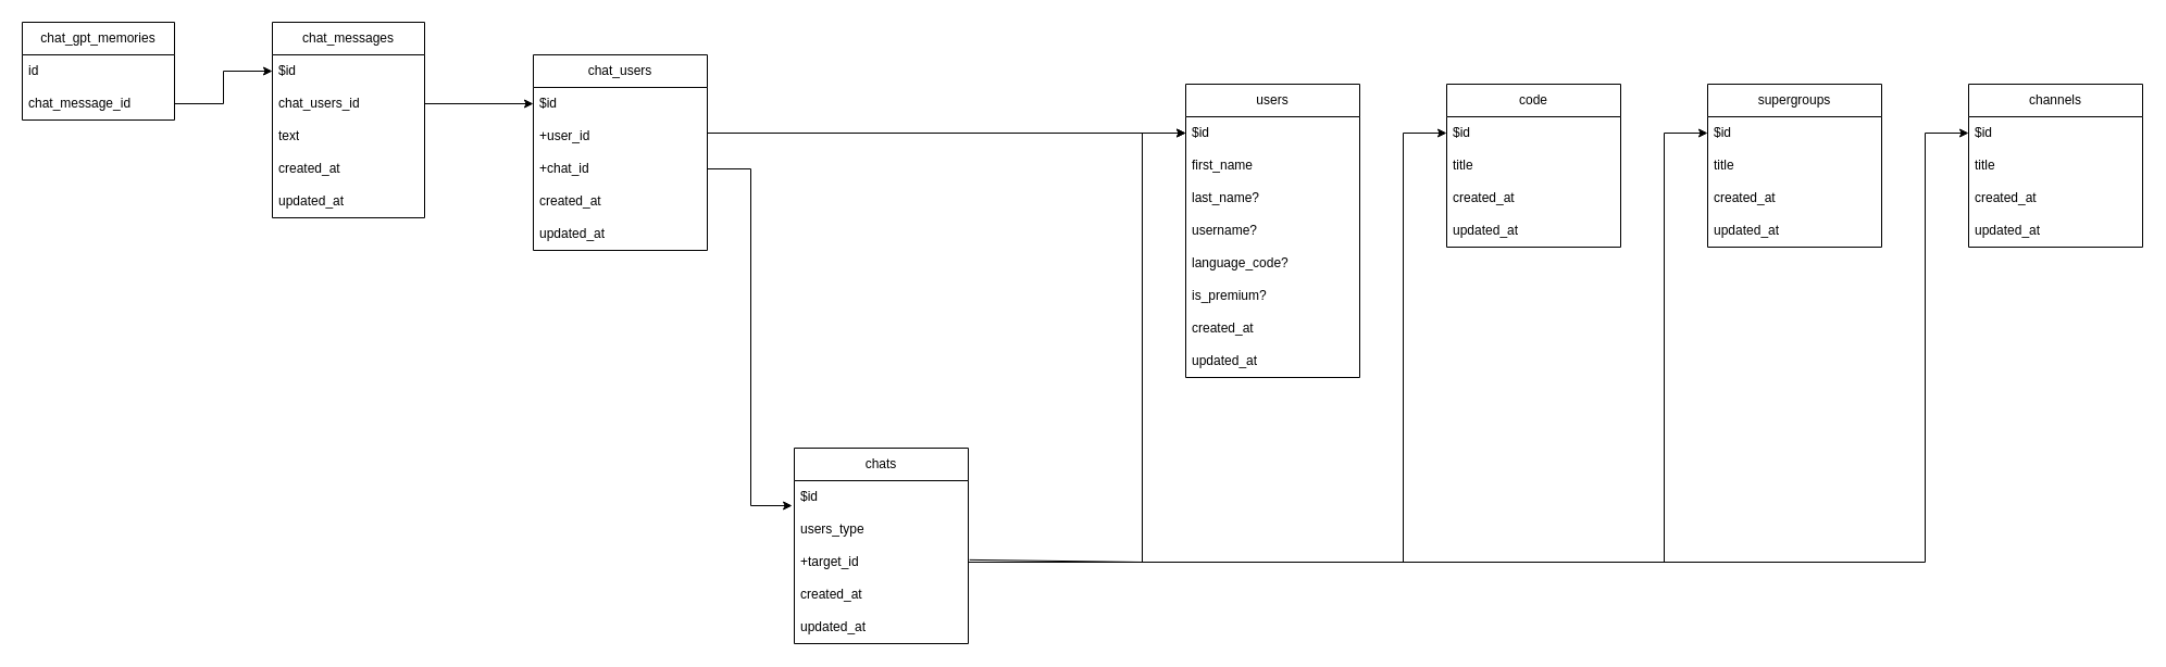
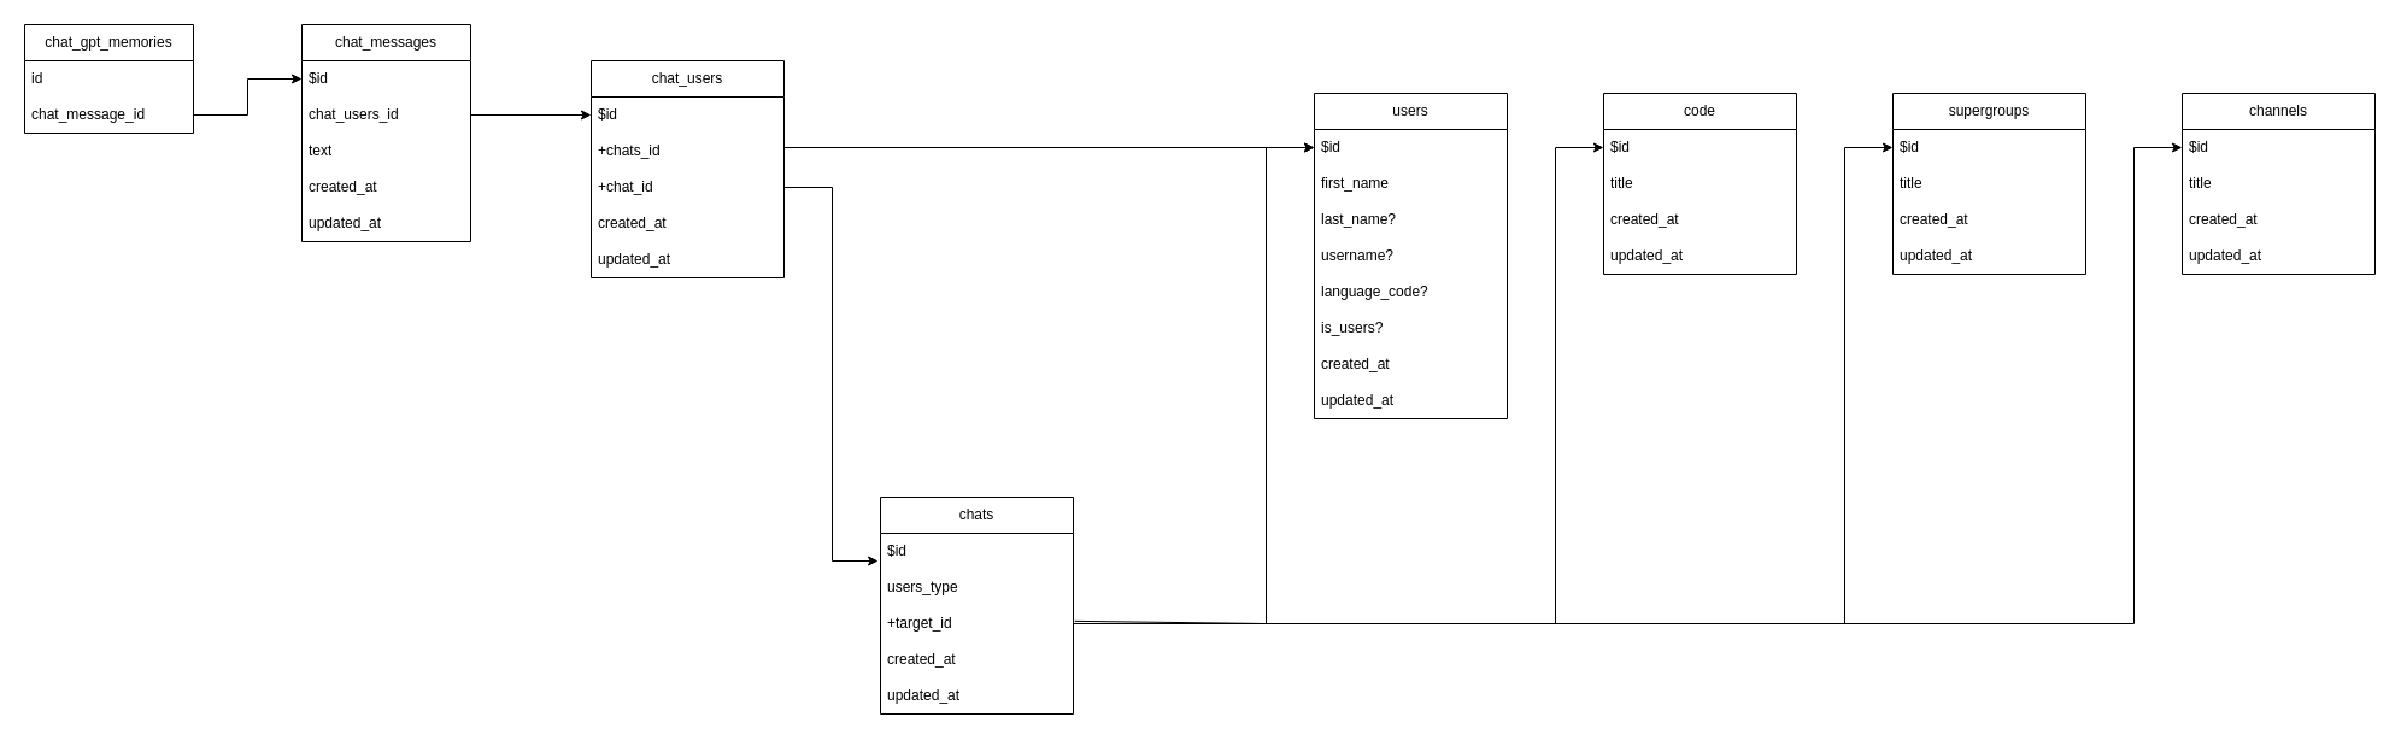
  <mxCell id="0" />
  <mxCell id="1" parent="0" />
  <mxCell id="2" value="users" style="swimlane;fontStyle=0;childLayout=stackLayout;horizontal=1;startSize=30;horizontalStack=0;resizeParent=1;resizeParentMax=0;resizeLast=0;collapsible=1;marginBottom=0;whiteSpace=wrap;html=1;" parent="1" vertex="1"><mxGeometry x="1090" y="77" width="160" height="270" as="geometry" /></mxCell>
  <mxCell id="3" value="$id" style="text;strokeColor=none;fillColor=none;align=left;verticalAlign=middle;spacingLeft=4;spacingRight=4;overflow=hidden;points=[[0,0.5],[1,0.5]];portConstraint=eastwest;rotatable=0;whiteSpace=wrap;html=1;" parent="2" vertex="1"><mxGeometry y="30" width="160" height="30" as="geometry" /></mxCell>
  <mxCell id="4" value="first_name" style="text;strokeColor=none;fillColor=none;align=left;verticalAlign=middle;spacingLeft=4;spacingRight=4;overflow=hidden;points=[[0,0.5],[1,0.5]];portConstraint=eastwest;rotatable=0;whiteSpace=wrap;html=1;" parent="2" vertex="1"><mxGeometry y="60" width="160" height="30" as="geometry" /></mxCell>
  <mxCell id="5" value="last_name?" style="text;strokeColor=none;fillColor=none;align=left;verticalAlign=middle;spacingLeft=4;spacingRight=4;overflow=hidden;points=[[0,0.5],[1,0.5]];portConstraint=eastwest;rotatable=0;whiteSpace=wrap;html=1;" parent="2" vertex="1"><mxGeometry y="90" width="160" height="30" as="geometry" /></mxCell>
  <mxCell id="6" value="username?" style="text;strokeColor=none;fillColor=none;align=left;verticalAlign=middle;spacingLeft=4;spacingRight=4;overflow=hidden;points=[[0,0.5],[1,0.5]];portConstraint=eastwest;rotatable=0;whiteSpace=wrap;html=1;" parent="2" vertex="1"><mxGeometry y="120" width="160" height="30" as="geometry" /></mxCell>
  <mxCell id="7" value="language_code?" style="text;strokeColor=none;fillColor=none;align=left;verticalAlign=middle;spacingLeft=4;spacingRight=4;overflow=hidden;points=[[0,0.5],[1,0.5]];portConstraint=eastwest;rotatable=0;whiteSpace=wrap;html=1;" parent="2" vertex="1"><mxGeometry y="150" width="160" height="30" as="geometry" /></mxCell>
- <mxCell id="8" value="is_premium?" style="text;strokeColor=none;fillColor=none;align=left;verticalAlign=middle;spacingLeft=4;spacingRight=4;overflow=hidden;points=[[0,0.5],[1,0.5]];portConstraint=eastwest;rotatable=0;whiteSpace=wrap;html=1;" parent="2" vertex="1"><mxGeometry y="180" width="160" height="30" as="geometry" /></mxCell>
+ <mxCell id="8" value="is_users?" style="text;strokeColor=none;fillColor=none;align=left;verticalAlign=middle;spacingLeft=4;spacingRight=4;overflow=hidden;points=[[0,0.5],[1,0.5]];portConstraint=eastwest;rotatable=0;whiteSpace=wrap;html=1;" parent="2" vertex="1"><mxGeometry y="180" width="160" height="30" as="geometry" /></mxCell>
  <mxCell id="9" value="created_at" style="text;strokeColor=none;fillColor=none;align=left;verticalAlign=middle;spacingLeft=4;spacingRight=4;overflow=hidden;points=[[0,0.5],[1,0.5]];portConstraint=eastwest;rotatable=0;whiteSpace=wrap;html=1;" parent="2" vertex="1"><mxGeometry y="210" width="160" height="30" as="geometry" /></mxCell>
  <mxCell id="10" value="updated_at" style="text;strokeColor=none;fillColor=none;align=left;verticalAlign=middle;spacingLeft=4;spacingRight=4;overflow=hidden;points=[[0,0.5],[1,0.5]];portConstraint=eastwest;rotatable=0;whiteSpace=wrap;html=1;" parent="2" vertex="1"><mxGeometry y="240" width="160" height="30" as="geometry" /></mxCell>
  <mxCell id="11" value="code" style="swimlane;fontStyle=0;childLayout=stackLayout;horizontal=1;startSize=30;horizontalStack=0;resizeParent=1;resizeParentMax=0;resizeLast=0;collapsible=1;marginBottom=0;whiteSpace=wrap;html=1;" parent="1" vertex="1"><mxGeometry x="1330" y="77" width="160" height="150" as="geometry" /></mxCell>
  <mxCell id="12" value="$id" style="text;strokeColor=none;fillColor=none;align=left;verticalAlign=middle;spacingLeft=4;spacingRight=4;overflow=hidden;points=[[0,0.5],[1,0.5]];portConstraint=eastwest;rotatable=0;whiteSpace=wrap;html=1;" parent="11" vertex="1"><mxGeometry y="30" width="160" height="30" as="geometry" /></mxCell>
  <mxCell id="13" value="title" style="text;strokeColor=none;fillColor=none;align=left;verticalAlign=middle;spacingLeft=4;spacingRight=4;overflow=hidden;points=[[0,0.5],[1,0.5]];portConstraint=eastwest;rotatable=0;whiteSpace=wrap;html=1;" parent="11" vertex="1"><mxGeometry y="60" width="160" height="30" as="geometry" /></mxCell>
  <mxCell id="14" value="created_at" style="text;strokeColor=none;fillColor=none;align=left;verticalAlign=middle;spacingLeft=4;spacingRight=4;overflow=hidden;points=[[0,0.5],[1,0.5]];portConstraint=eastwest;rotatable=0;whiteSpace=wrap;html=1;" parent="11" vertex="1"><mxGeometry y="90" width="160" height="30" as="geometry" /></mxCell>
  <mxCell id="15" value="updated_at" style="text;strokeColor=none;fillColor=none;align=left;verticalAlign=middle;spacingLeft=4;spacingRight=4;overflow=hidden;points=[[0,0.5],[1,0.5]];portConstraint=eastwest;rotatable=0;whiteSpace=wrap;html=1;" parent="11" vertex="1"><mxGeometry y="120" width="160" height="30" as="geometry" /></mxCell>
  <mxCell id="16" value="channels" style="swimlane;fontStyle=0;childLayout=stackLayout;horizontal=1;startSize=30;horizontalStack=0;resizeParent=1;resizeParentMax=0;resizeLast=0;collapsible=1;marginBottom=0;whiteSpace=wrap;html=1;" parent="1" vertex="1"><mxGeometry x="1810" y="77" width="160" height="150" as="geometry" /></mxCell>
  <mxCell id="17" value="$id" style="text;strokeColor=none;fillColor=none;align=left;verticalAlign=middle;spacingLeft=4;spacingRight=4;overflow=hidden;points=[[0,0.5],[1,0.5]];portConstraint=eastwest;rotatable=0;whiteSpace=wrap;html=1;" parent="16" vertex="1"><mxGeometry y="30" width="160" height="30" as="geometry" /></mxCell>
  <mxCell id="18" value="title" style="text;strokeColor=none;fillColor=none;align=left;verticalAlign=middle;spacingLeft=4;spacingRight=4;overflow=hidden;points=[[0,0.5],[1,0.5]];portConstraint=eastwest;rotatable=0;whiteSpace=wrap;html=1;" parent="16" vertex="1"><mxGeometry y="60" width="160" height="30" as="geometry" /></mxCell>
  <mxCell id="19" value="created_at" style="text;strokeColor=none;fillColor=none;align=left;verticalAlign=middle;spacingLeft=4;spacingRight=4;overflow=hidden;points=[[0,0.5],[1,0.5]];portConstraint=eastwest;rotatable=0;whiteSpace=wrap;html=1;" parent="16" vertex="1"><mxGeometry y="90" width="160" height="30" as="geometry" /></mxCell>
  <mxCell id="20" value="updated_at" style="text;strokeColor=none;fillColor=none;align=left;verticalAlign=middle;spacingLeft=4;spacingRight=4;overflow=hidden;points=[[0,0.5],[1,0.5]];portConstraint=eastwest;rotatable=0;whiteSpace=wrap;html=1;" parent="16" vertex="1"><mxGeometry y="120" width="160" height="30" as="geometry" /></mxCell>
  <mxCell id="21" value="supergroups" style="swimlane;fontStyle=0;childLayout=stackLayout;horizontal=1;startSize=30;horizontalStack=0;resizeParent=1;resizeParentMax=0;resizeLast=0;collapsible=1;marginBottom=0;whiteSpace=wrap;html=1;" parent="1" vertex="1"><mxGeometry x="1570" y="77" width="160" height="150" as="geometry" /></mxCell>
  <mxCell id="22" value="$id" style="text;strokeColor=none;fillColor=none;align=left;verticalAlign=middle;spacingLeft=4;spacingRight=4;overflow=hidden;points=[[0,0.5],[1,0.5]];portConstraint=eastwest;rotatable=0;whiteSpace=wrap;html=1;" parent="21" vertex="1"><mxGeometry y="30" width="160" height="30" as="geometry" /></mxCell>
  <mxCell id="23" value="title" style="text;strokeColor=none;fillColor=none;align=left;verticalAlign=middle;spacingLeft=4;spacingRight=4;overflow=hidden;points=[[0,0.5],[1,0.5]];portConstraint=eastwest;rotatable=0;whiteSpace=wrap;html=1;" parent="21" vertex="1"><mxGeometry y="60" width="160" height="30" as="geometry" /></mxCell>
  <mxCell id="24" value="created_at" style="text;strokeColor=none;fillColor=none;align=left;verticalAlign=middle;spacingLeft=4;spacingRight=4;overflow=hidden;points=[[0,0.5],[1,0.5]];portConstraint=eastwest;rotatable=0;whiteSpace=wrap;html=1;" parent="21" vertex="1"><mxGeometry y="90" width="160" height="30" as="geometry" /></mxCell>
  <mxCell id="25" value="updated_at" style="text;strokeColor=none;fillColor=none;align=left;verticalAlign=middle;spacingLeft=4;spacingRight=4;overflow=hidden;points=[[0,0.5],[1,0.5]];portConstraint=eastwest;rotatable=0;whiteSpace=wrap;html=1;" parent="21" vertex="1"><mxGeometry y="120" width="160" height="30" as="geometry" /></mxCell>
  <mxCell id="26" value="chats" style="swimlane;fontStyle=0;childLayout=stackLayout;horizontal=1;startSize=30;horizontalStack=0;resizeParent=1;resizeParentMax=0;resizeLast=0;collapsible=1;marginBottom=0;whiteSpace=wrap;html=1;" parent="1" vertex="1"><mxGeometry x="730" y="412" width="160" height="180" as="geometry" /></mxCell>
  <mxCell id="27" value="$id" style="text;strokeColor=none;fillColor=none;align=left;verticalAlign=middle;spacingLeft=4;spacingRight=4;overflow=hidden;points=[[0,0.5],[1,0.5]];portConstraint=eastwest;rotatable=0;whiteSpace=wrap;html=1;" parent="26" vertex="1"><mxGeometry y="30" width="160" height="30" as="geometry" /></mxCell>
  <mxCell id="28" value="users_type" style="text;strokeColor=none;fillColor=none;align=left;verticalAlign=middle;spacingLeft=4;spacingRight=4;overflow=hidden;points=[[0,0.5],[1,0.5]];portConstraint=eastwest;rotatable=0;whiteSpace=wrap;html=1;" parent="26" vertex="1"><mxGeometry y="60" width="160" height="30" as="geometry" /></mxCell>
  <mxCell id="29" value="+target_id" style="text;strokeColor=none;fillColor=none;align=left;verticalAlign=middle;spacingLeft=4;spacingRight=4;overflow=hidden;points=[[0,0.5],[1,0.5]];portConstraint=eastwest;rotatable=0;whiteSpace=wrap;html=1;" parent="26" vertex="1"><mxGeometry y="90" width="160" height="30" as="geometry" /></mxCell>
  <mxCell id="30" value="created_at" style="text;strokeColor=none;fillColor=none;align=left;verticalAlign=middle;spacingLeft=4;spacingRight=4;overflow=hidden;points=[[0,0.5],[1,0.5]];portConstraint=eastwest;rotatable=0;whiteSpace=wrap;html=1;" parent="26" vertex="1"><mxGeometry y="120" width="160" height="30" as="geometry" /></mxCell>
  <mxCell id="31" value="updated_at" style="text;strokeColor=none;fillColor=none;align=left;verticalAlign=middle;spacingLeft=4;spacingRight=4;overflow=hidden;points=[[0,0.5],[1,0.5]];portConstraint=eastwest;rotatable=0;whiteSpace=wrap;html=1;" parent="26" vertex="1"><mxGeometry y="150" width="160" height="30" as="geometry" /></mxCell>
  <mxCell id="32" value="" style="endArrow=classic;html=1;rounded=0;entryX=0;entryY=0.5;entryDx=0;entryDy=0;exitX=1.007;exitY=0.429;exitDx=0;exitDy=0;exitPerimeter=0;" parent="1" source="29" target="3" edge="1"><mxGeometry width="50" height="50" relative="1" as="geometry"><mxPoint x="1660" y="517" as="sourcePoint" /><mxPoint x="1190" y="537" as="targetPoint" /><Array as="points"><mxPoint y="517" x="1050" /><mxPoint y="122" x="1050" /></Array></mxGeometry></mxCell>
  <mxCell id="33" value="" style="endArrow=classic;html=1;rounded=0;entryX=0;entryY=0.5;entryDx=0;entryDy=0;exitX=1;exitY=0.5;exitDx=0;exitDy=0;" parent="1" source="29" target="12" edge="1"><mxGeometry width="50" height="50" relative="1" as="geometry"><mxPoint x="1280" y="517" as="sourcePoint" /><mxPoint x="1710" y="467" as="targetPoint" /><Array as="points"><mxPoint x="1290" y="517" /><mxPoint x="1290" y="122" /></Array></mxGeometry></mxCell>
  <mxCell id="34" value="" style="endArrow=classic;html=1;rounded=0;entryX=0;entryY=0.5;entryDx=0;entryDy=0;exitX=1;exitY=0.5;exitDx=0;exitDy=0;" parent="1" source="29" target="22" edge="1"><mxGeometry width="50" height="50" relative="1" as="geometry"><mxPoint x="1530" y="517" as="sourcePoint" /><mxPoint x="1710" y="467" as="targetPoint" /><Array as="points"><mxPoint x="1530" y="517" /><mxPoint x="1530" y="122" /></Array></mxGeometry></mxCell>
  <mxCell id="35" value="" style="endArrow=classic;html=1;rounded=0;entryX=0;entryY=0.5;entryDx=0;entryDy=0;exitX=1;exitY=0.5;exitDx=0;exitDy=0;" parent="1" source="29" target="17" edge="1"><mxGeometry width="50" height="50" relative="1" as="geometry"><mxPoint x="1770" y="517" as="sourcePoint" /><mxPoint x="1790" y="147" as="targetPoint" /><Array as="points"><mxPoint x="1770" y="517" /><mxPoint x="1770" y="122" /></Array></mxGeometry></mxCell>
  <mxCell id="36" value="chat_messages" style="swimlane;fontStyle=0;childLayout=stackLayout;horizontal=1;startSize=30;horizontalStack=0;resizeParent=1;resizeParentMax=0;resizeLast=0;collapsible=1;marginBottom=0;whiteSpace=wrap;html=1;" parent="1" vertex="1"><mxGeometry x="250" y="20" width="140" height="180" as="geometry" /></mxCell>
  <mxCell id="37" value="$id" style="text;strokeColor=none;fillColor=none;align=left;verticalAlign=middle;spacingLeft=4;spacingRight=4;overflow=hidden;points=[[0,0.5],[1,0.5]];portConstraint=eastwest;rotatable=0;whiteSpace=wrap;html=1;" parent="36" vertex="1"><mxGeometry y="30" width="140" height="30" as="geometry" /></mxCell>
  <mxCell id="38" value="chat_users_id" style="text;strokeColor=none;fillColor=none;align=left;verticalAlign=middle;spacingLeft=4;spacingRight=4;overflow=hidden;points=[[0,0.5],[1,0.5]];portConstraint=eastwest;rotatable=0;whiteSpace=wrap;html=1;" parent="36" vertex="1"><mxGeometry y="60" width="140" height="30" as="geometry" /></mxCell>
  <mxCell id="39" value="text" style="text;strokeColor=none;fillColor=none;align=left;verticalAlign=middle;spacingLeft=4;spacingRight=4;overflow=hidden;points=[[0,0.5],[1,0.5]];portConstraint=eastwest;rotatable=0;whiteSpace=wrap;html=1;" parent="36" vertex="1"><mxGeometry y="90" width="140" height="30" as="geometry" /></mxCell>
  <mxCell id="40" value="created_at" style="text;strokeColor=none;fillColor=none;align=left;verticalAlign=middle;spacingLeft=4;spacingRight=4;overflow=hidden;points=[[0,0.5],[1,0.5]];portConstraint=eastwest;rotatable=0;whiteSpace=wrap;html=1;" parent="36" vertex="1"><mxGeometry y="120" width="140" height="30" as="geometry" /></mxCell>
  <mxCell id="41" value="updated_at" style="text;strokeColor=none;fillColor=none;align=left;verticalAlign=middle;spacingLeft=4;spacingRight=4;overflow=hidden;points=[[0,0.5],[1,0.5]];portConstraint=eastwest;rotatable=0;whiteSpace=wrap;html=1;" parent="36" vertex="1"><mxGeometry y="150" width="140" height="30" as="geometry" /></mxCell>
  <mxCell id="42" value="chat_users" style="swimlane;fontStyle=0;childLayout=stackLayout;horizontal=1;startSize=30;horizontalStack=0;resizeParent=1;resizeParentMax=0;resizeLast=0;collapsible=1;marginBottom=0;whiteSpace=wrap;html=1;" parent="1" vertex="1"><mxGeometry x="490" y="50" width="160" height="180" as="geometry" /></mxCell>
  <mxCell id="43" value="$id" style="text;strokeColor=none;fillColor=none;align=left;verticalAlign=middle;spacingLeft=4;spacingRight=4;overflow=hidden;points=[[0,0.5],[1,0.5]];portConstraint=eastwest;rotatable=0;whiteSpace=wrap;html=1;" parent="42" vertex="1"><mxGeometry y="30" width="160" height="30" as="geometry" /></mxCell>
- <mxCell id="44" value="+user_id" style="text;strokeColor=none;fillColor=none;align=left;verticalAlign=middle;spacingLeft=4;spacingRight=4;overflow=hidden;points=[[0,0.5],[1,0.5]];portConstraint=eastwest;rotatable=0;whiteSpace=wrap;html=1;" parent="42" vertex="1"><mxGeometry y="60" width="160" height="30" as="geometry" /></mxCell>
+ <mxCell id="44" value="+chats_id" style="text;strokeColor=none;fillColor=none;align=left;verticalAlign=middle;spacingLeft=4;spacingRight=4;overflow=hidden;points=[[0,0.5],[1,0.5]];portConstraint=eastwest;rotatable=0;whiteSpace=wrap;html=1;" parent="42" vertex="1"><mxGeometry y="60" width="160" height="30" as="geometry" /></mxCell>
  <mxCell id="45" value="+chat_id" style="text;strokeColor=none;fillColor=none;align=left;verticalAlign=middle;spacingLeft=4;spacingRight=4;overflow=hidden;points=[[0,0.5],[1,0.5]];portConstraint=eastwest;rotatable=0;whiteSpace=wrap;html=1;" parent="42" vertex="1"><mxGeometry y="90" width="160" height="30" as="geometry" /></mxCell>
  <mxCell id="46" value="created_at" style="text;strokeColor=none;fillColor=none;align=left;verticalAlign=middle;spacingLeft=4;spacingRight=4;overflow=hidden;points=[[0,0.5],[1,0.5]];portConstraint=eastwest;rotatable=0;whiteSpace=wrap;html=1;" parent="42" vertex="1"><mxGeometry y="120" width="160" height="30" as="geometry" /></mxCell>
  <mxCell id="47" value="updated_at" style="text;strokeColor=none;fillColor=none;align=left;verticalAlign=middle;spacingLeft=4;spacingRight=4;overflow=hidden;points=[[0,0.5],[1,0.5]];portConstraint=eastwest;rotatable=0;whiteSpace=wrap;html=1;" parent="42" vertex="1"><mxGeometry y="150" width="160" height="30" as="geometry" /></mxCell>
  <mxCell id="48" style="edgeStyle=orthogonalEdgeStyle;rounded=0;orthogonalLoop=1;jettySize=auto;html=1;entryX=0;entryY=0.5;entryDx=0;entryDy=0;exitX=1;exitY=0.5;exitDx=0;exitDy=0;" parent="1" source="44" target="3" edge="1"><mxGeometry relative="1" as="geometry"><mxPoint x="960" y="127" as="targetPoint" /><Array as="points"><mxPoint x="650" y="122" /></Array></mxGeometry></mxCell>
  <mxCell id="49" style="edgeStyle=orthogonalEdgeStyle;rounded=0;orthogonalLoop=1;jettySize=auto;html=1;entryX=-0.012;entryY=0.767;entryDx=0;entryDy=0;entryPerimeter=0;" parent="1" source="45" target="27" edge="1"><mxGeometry relative="1" as="geometry" /></mxCell>
  <mxCell id="50" style="edgeStyle=orthogonalEdgeStyle;rounded=0;orthogonalLoop=1;jettySize=auto;html=1;entryX=0;entryY=0.5;entryDx=0;entryDy=0;" parent="1" source="38" target="43" edge="1"><mxGeometry relative="1" as="geometry" /></mxCell>
  <mxCell id="51" value="chat_gpt_memories" style="swimlane;fontStyle=0;childLayout=stackLayout;horizontal=1;startSize=30;horizontalStack=0;resizeParent=1;resizeParentMax=0;resizeLast=0;collapsible=1;marginBottom=0;whiteSpace=wrap;html=1;" vertex="1" parent="1"><mxGeometry x="20" y="20" width="140" height="90" as="geometry" /></mxCell>
  <mxCell id="52" value="id" style="text;strokeColor=none;fillColor=none;align=left;verticalAlign=middle;spacingLeft=4;spacingRight=4;overflow=hidden;points=[[0,0.5],[1,0.5]];portConstraint=eastwest;rotatable=0;whiteSpace=wrap;html=1;" vertex="1" parent="51"><mxGeometry y="30" width="140" height="30" as="geometry" /></mxCell>
  <mxCell id="53" value="chat_message_id" style="text;strokeColor=none;fillColor=none;align=left;verticalAlign=middle;spacingLeft=4;spacingRight=4;overflow=hidden;points=[[0,0.5],[1,0.5]];portConstraint=eastwest;rotatable=0;whiteSpace=wrap;html=1;" vertex="1" parent="51"><mxGeometry y="60" width="140" height="30" as="geometry" /></mxCell>
  <mxCell id="54" style="edgeStyle=orthogonalEdgeStyle;rounded=0;orthogonalLoop=1;jettySize=auto;html=1;entryX=0;entryY=0.5;entryDx=0;entryDy=0;" edge="1" parent="1" source="53" target="37"><mxGeometry relative="1" as="geometry" /></mxCell>
